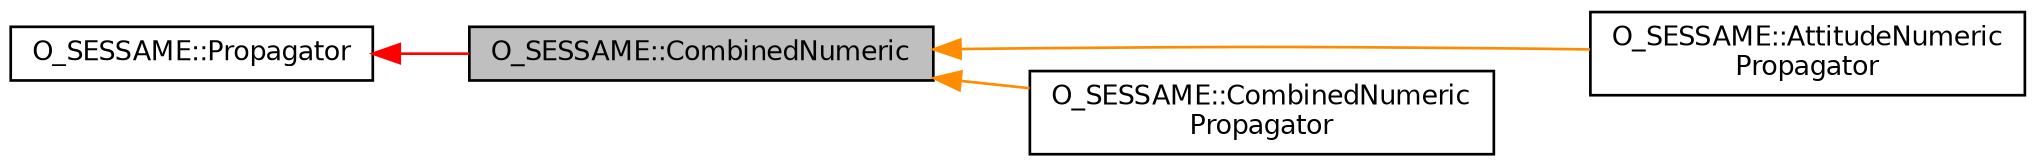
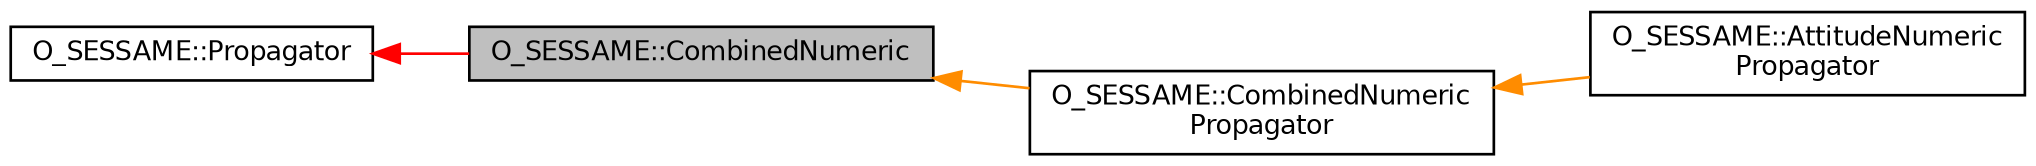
  digraph {
    rankdir=LR
    node [color=black fillcolor=white fontname=Helvetica fontsize=10 shape=record style=filled]
    edge [color=darkorange dir=back fontname=Helvetica fontsize=10 labelfontname=Helvetica labelfontsize=10 style=solid]
    n1 [fillcolor=grey75 fontcolor=black height=0.2 label="O_SESSAME::CombinedNumeric" width=0.4]
    n2 [height=0.2 label="O_SESSAME::AttitudeNumeric\lPropagator" width=0.4]
    n3 [height=0.2 label="O_SESSAME::CombinedNumeric\lPropagator" width=0.4]
    n4 [height=0.2 label="O_SESSAME::Propagator" width=0.4]
-   n1 -> n2
+   n3 -> n2
    n1 -> n3
    n4 -> n1 [color=red]
  }
